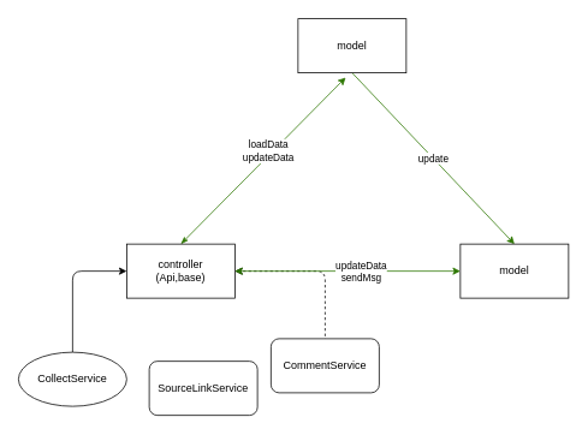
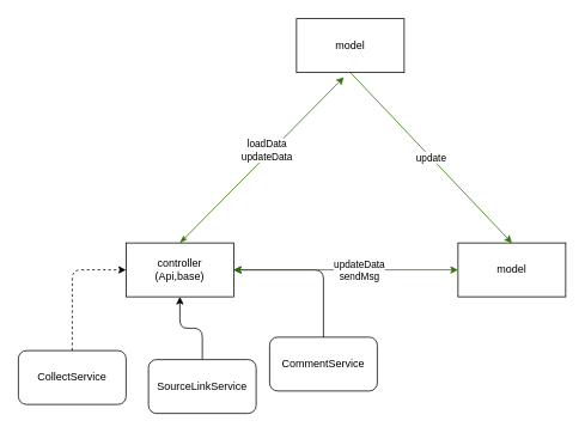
  <mxCell id="0" />
  <mxCell id="1" parent="0" />
  <mxCell id="2" style="edgeStyle=none;html=1;exitX=0.5;exitY=0;exitDx=0;exitDy=0;startArrow=classicThin;startFill=1;fillColor=#60a917;strokeColor=#2D7600;entryX=0.44;entryY=1.087;entryDx=0;entryDy=0;entryPerimeter=0;" parent="1" source="4" target="12" edge="1"><mxGeometry relative="1" as="geometry" /></mxCell>
  <mxCell id="3" value="loadData&lt;br&gt;updateData" style="edgeLabel;html=1;align=center;verticalAlign=middle;resizable=0;points=[];" vertex="1" connectable="0" parent="2"><mxGeometry x="0.087" y="4" relative="1" as="geometry"><mxPoint as="offset" /></mxGeometry></mxCell>
  <mxCell id="4" value="controller&lt;br&gt;(Api,base)" style="rounded=0;whiteSpace=wrap;html=1;" parent="1" vertex="1"><mxGeometry x="140" y="270" width="120" height="60" as="geometry" /></mxCell>
- <mxCell id="5" style="edgeStyle=orthogonalEdgeStyle;html=1;exitX=0.5;exitY=0;exitDx=0;exitDy=0;entryX=0;entryY=0.5;entryDx=0;entryDy=0;" parent="1" source="6" target="4" edge="1"><mxGeometry relative="1" as="geometry" /></mxCell>
- <mxCell id="6" value="CollectService" style="ellipse;whiteSpace=wrap;html=1;" parent="1" vertex="1"><mxGeometry x="20" y="390" width="120" height="60" as="geometry" /></mxCell>
- <mxCell id="7" style="edgeStyle=orthogonalEdgeStyle;html=1;exitX=0.5;exitY=0;exitDx=0;exitDy=0;entryX=1;entryY=0.5;entryDx=0;entryDy=0;dashed=1;" parent="1" source="8" target="4" edge="1"><mxGeometry relative="1" as="geometry"><Array as="points"><mxPoint x="360" y="390" /><mxPoint x="360" y="300" /></Array></mxGeometry></mxCell>
+ <mxCell id="5" style="edgeStyle=orthogonalEdgeStyle;html=1;exitX=0.5;exitY=0;exitDx=0;exitDy=0;entryX=0;entryY=0.5;entryDx=0;entryDy=0;dashed=1;" parent="1" source="6" target="4" edge="1"><mxGeometry relative="1" as="geometry" /></mxCell>
+ <mxCell id="6" value="CollectService" style="rounded=1;whiteSpace=wrap;html=1;" parent="1" vertex="1"><mxGeometry x="20" y="390" width="120" height="60" as="geometry" /></mxCell>
+ <mxCell id="7" style="edgeStyle=orthogonalEdgeStyle;html=1;exitX=0.5;exitY=0;exitDx=0;exitDy=0;entryX=1;entryY=0.5;entryDx=0;entryDy=0;" parent="1" source="8" target="4" edge="1"><mxGeometry relative="1" as="geometry"><Array as="points"><mxPoint x="360" y="390" /><mxPoint x="360" y="300" /></Array></mxGeometry></mxCell>
  <mxCell id="8" value="CommentService" style="rounded=1;whiteSpace=wrap;html=1;" parent="1" vertex="1"><mxGeometry x="300" y="375" width="120" height="60" as="geometry" /></mxCell>
+ <mxCell id="9" style="edgeStyle=orthogonalEdgeStyle;html=1;exitX=0.5;exitY=0;exitDx=0;exitDy=0;entryX=0.5;entryY=1;entryDx=0;entryDy=0;" parent="1" source="10" target="4" edge="1"><mxGeometry relative="1" as="geometry" /></mxCell>
  <mxCell id="10" value="SourceLinkService" style="rounded=1;whiteSpace=wrap;html=1;" parent="1" vertex="1"><mxGeometry x="165" y="400" width="120" height="60" as="geometry" /></mxCell>
  <mxCell id="11" value="update" style="edgeStyle=none;html=1;exitX=0.5;exitY=1;exitDx=0;exitDy=0;entryX=0.5;entryY=0;entryDx=0;entryDy=0;fillColor=#60a917;strokeColor=#2D7600;" edge="1" parent="1" source="12" target="15"><mxGeometry relative="1" as="geometry" /></mxCell>
  <mxCell id="12" value="model" style="rounded=0;whiteSpace=wrap;html=1;" parent="1" vertex="1"><mxGeometry x="330" y="20" width="120" height="60" as="geometry" /></mxCell>
  <mxCell id="13" style="edgeStyle=none;html=1;exitX=0;exitY=0.5;exitDx=0;exitDy=0;entryX=1;entryY=0.5;entryDx=0;entryDy=0;fillColor=#60a917;strokeColor=#2D7600;startArrow=classic;startFill=1;" edge="1" parent="1" source="15" target="4"><mxGeometry relative="1" as="geometry" /></mxCell>
  <mxCell id="14" value="updateData&lt;br&gt;sendMsg" style="edgeLabel;html=1;align=center;verticalAlign=middle;resizable=0;points=[];" vertex="1" connectable="0" parent="13"><mxGeometry x="-0.113" y="4" relative="1" as="geometry"><mxPoint y="-4" as="offset" /></mxGeometry></mxCell>
  <mxCell id="15" value="model" style="rounded=0;whiteSpace=wrap;html=1;" vertex="1" parent="1"><mxGeometry x="510" y="270" width="120" height="60" as="geometry" /></mxCell>
